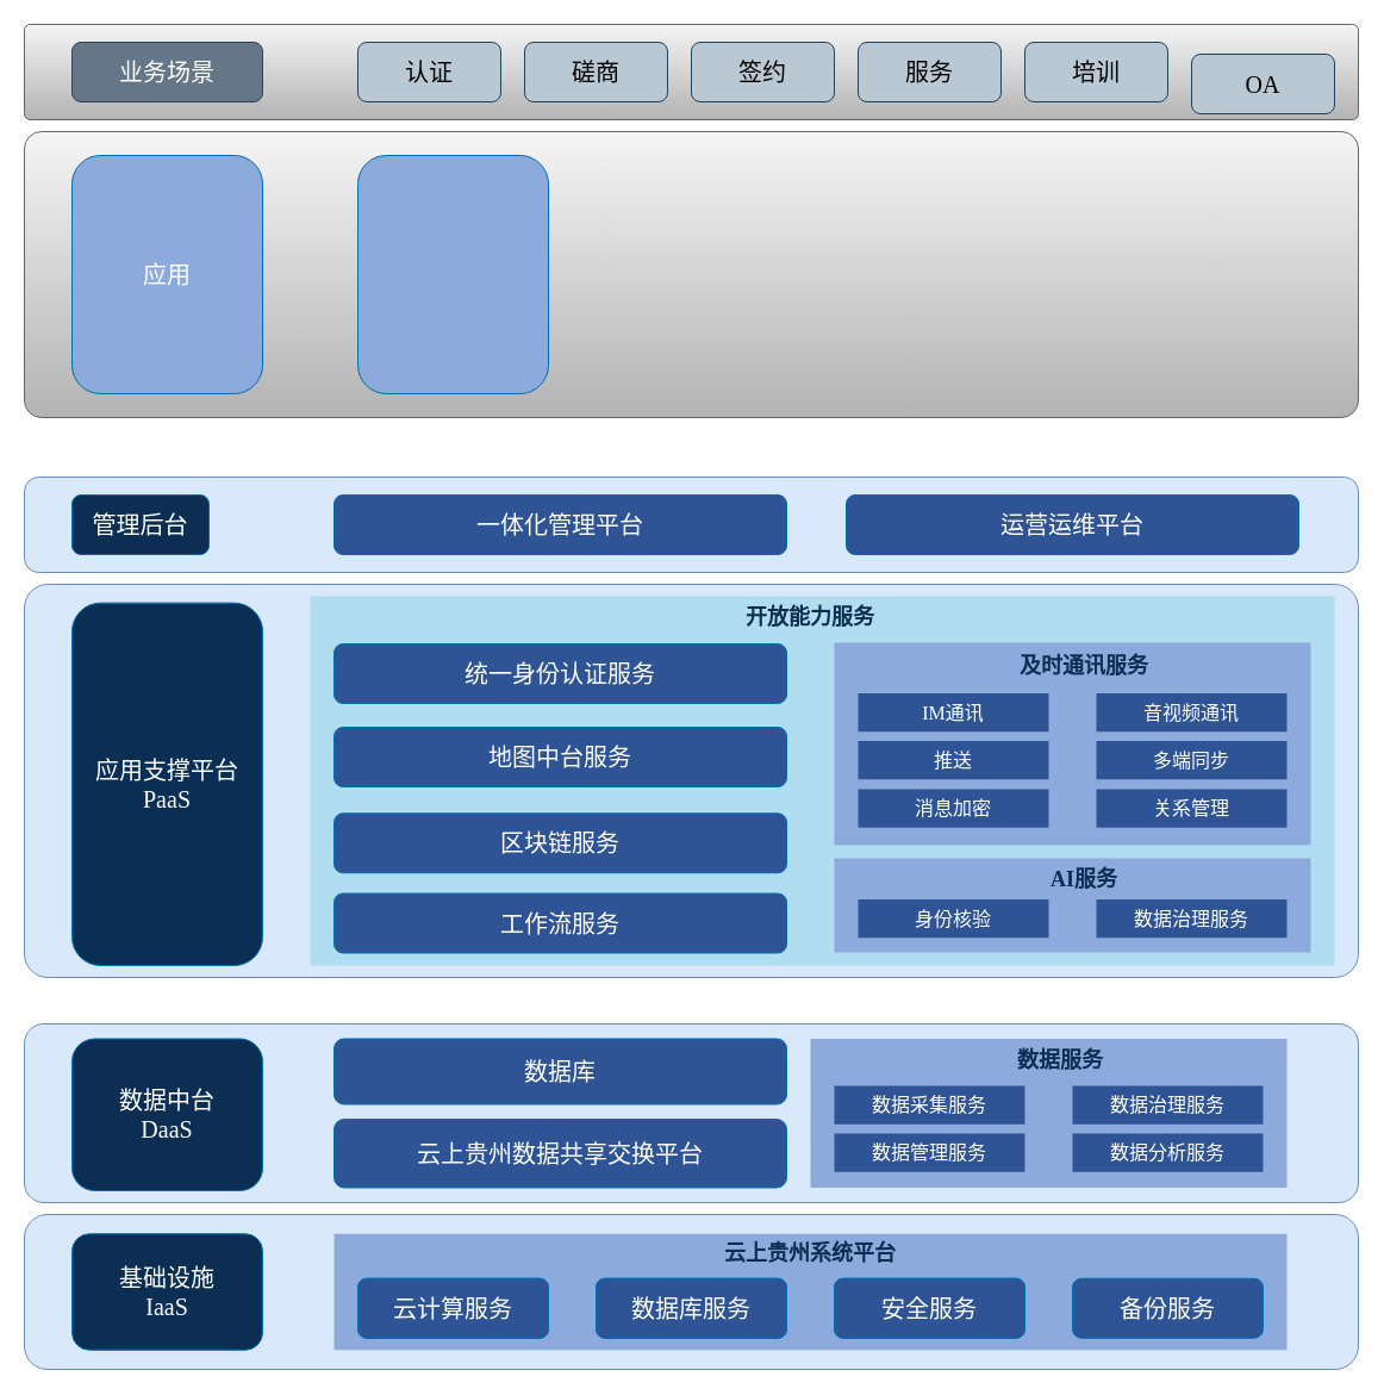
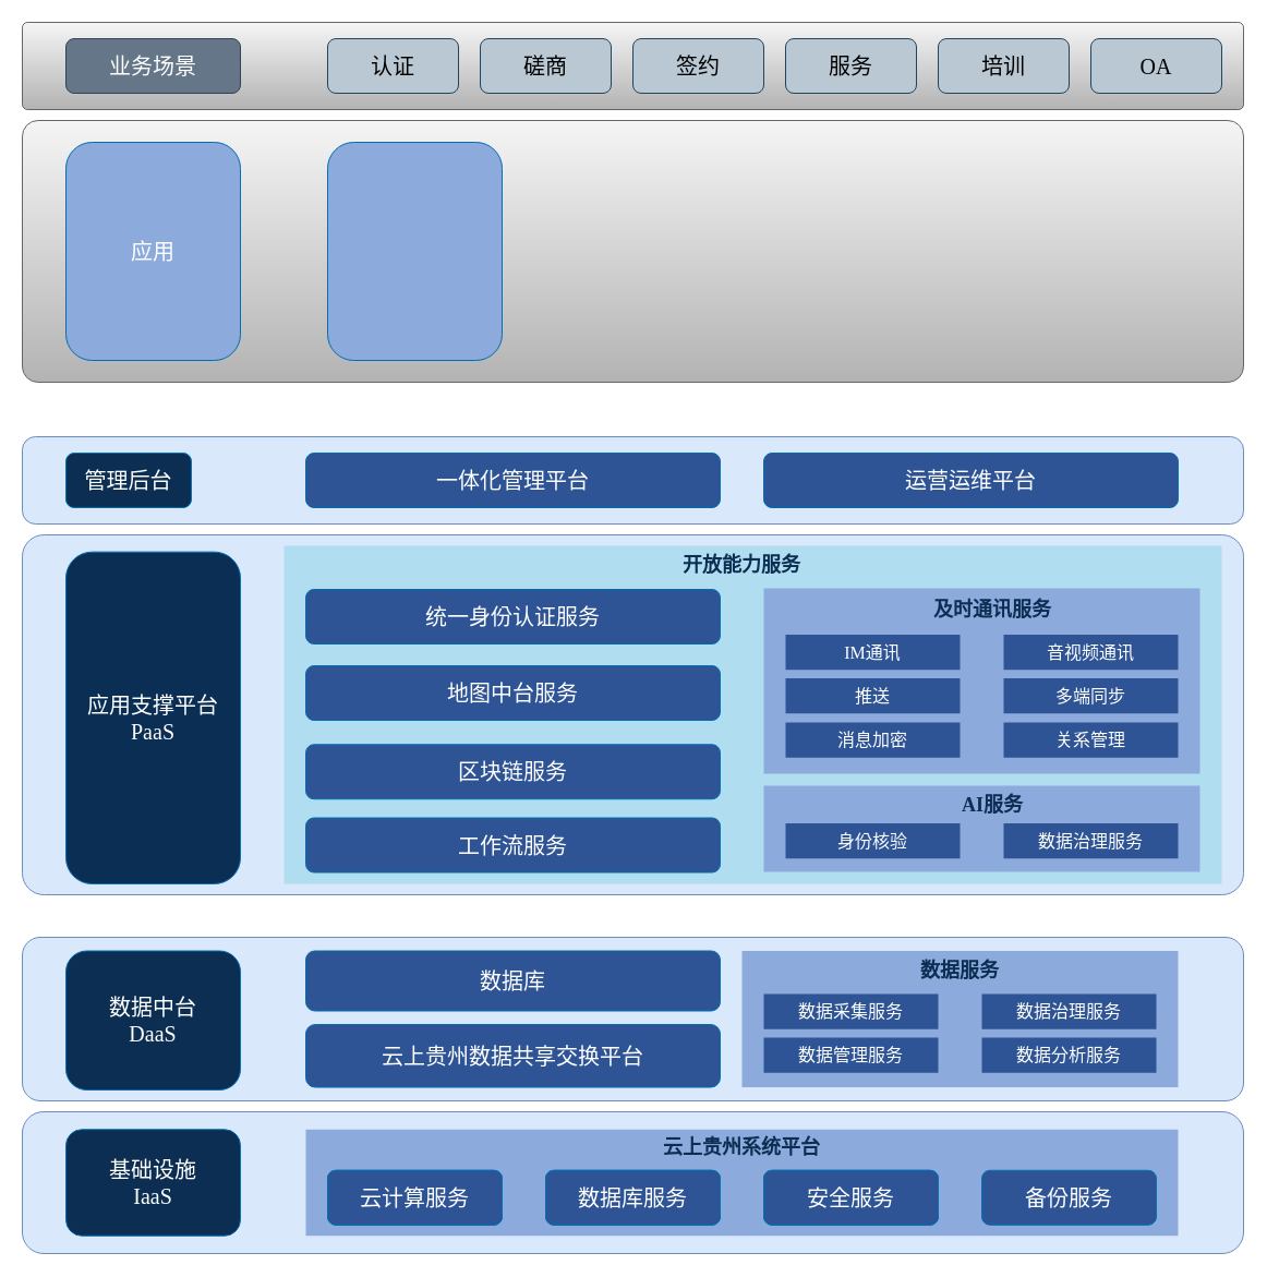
  <mxCell id="0" />
  <mxCell id="1" parent="0" />
  <mxCell id="2" value="" style="rounded=1;whiteSpace=wrap;html=1;fillColor=#f5f5f5;strokeColor=#666666;gradientColor=#b3b3b3;arcSize=6;" parent="1" vertex="1"><mxGeometry x="20" y="20" width="1120" height="80" as="geometry" /></mxCell>
  <mxCell id="3" value="业务场景" style="rounded=1;whiteSpace=wrap;html=1;fillColor=#647687;fontColor=#ffffff;strokeColor=#314354;fontSize=20;fontFamily=黑体;" parent="1" vertex="1"><mxGeometry x="60" y="35" width="160" height="50" as="geometry" /></mxCell>
  <mxCell id="4" value="服务" style="rounded=1;whiteSpace=wrap;html=1;fillColor=#bac8d3;strokeColor=#23445d;fontSize=20;fontFamily=黑体;" parent="1" vertex="1"><mxGeometry x="720" y="35" width="120" height="50" as="geometry" /></mxCell>
  <mxCell id="5" value="" style="rounded=1;whiteSpace=wrap;html=1;fillColor=#dae8fc;strokeColor=#6c8ebf;" parent="1" vertex="1"><mxGeometry x="20" y="400" width="1120" height="80" as="geometry" /></mxCell>
  <mxCell id="6" value="管理后台" style="rounded=1;whiteSpace=wrap;html=1;fillColor=#0B2E52;fontColor=#ffffff;strokeColor=#006EAF;fontSize=20;fontFamily=黑体;" parent="1" vertex="1"><mxGeometry x="60" y="415" width="115" height="50" as="geometry" /></mxCell>
  <mxCell id="7" value="一体化管理平台" style="rounded=1;whiteSpace=wrap;html=1;fillColor=#2E5496;fontColor=#ffffff;strokeColor=#006EAF;fontSize=20;fontFamily=黑体;" parent="1" vertex="1"><mxGeometry x="280" y="415" width="380" height="50" as="geometry" /></mxCell>
- <mxCell id="8" value="运营运维平台" style="rounded=1;whiteSpace=wrap;html=1;fillColor=#2E5496;fontColor=#ffffff;strokeColor=#006EAF;fontSize=20;fontFamily=黑体;" parent="1" vertex="1"><mxGeometry x="710" y="415" width="380" height="50" as="geometry" /></mxCell>
+ <mxCell id="8" value="运营运维平台" style="rounded=1;whiteSpace=wrap;html=1;fillColor=#2E5496;fontColor=#ffffff;strokeColor=#006EAF;fontSize=20;fontFamily=黑体;" parent="1" vertex="1"><mxGeometry x="700" y="415" width="380" height="50" as="geometry" /></mxCell>
  <mxCell id="9" value="" style="rounded=1;whiteSpace=wrap;html=1;fillColor=#dae8fc;strokeColor=#6c8ebf;" parent="1" vertex="1"><mxGeometry x="20" y="1019" width="1120" height="130" as="geometry" /></mxCell>
  <mxCell id="10" value="基础设施&lt;br&gt;IaaS" style="rounded=1;whiteSpace=wrap;html=1;fillColor=#0B2E52;fontColor=#ffffff;strokeColor=#006EAF;fontSize=20;fontFamily=黑体;" parent="1" vertex="1"><mxGeometry x="60" y="1035.25" width="160" height="97.5" as="geometry" /></mxCell>
  <mxCell id="11" value="" style="rounded=1;whiteSpace=wrap;html=1;fillColor=#f5f5f5;strokeColor=#666666;gradientColor=#b3b3b3;arcSize=6;" parent="1" vertex="1"><mxGeometry x="20" y="110" width="1120" height="240" as="geometry" /></mxCell>
  <mxCell id="12" value="应用" style="rounded=1;whiteSpace=wrap;html=1;fillColor=#8CAADC;fontColor=#ffffff;strokeColor=#006EAF;fontSize=20;fontFamily=黑体;" parent="1" vertex="1"><mxGeometry x="60" y="130" width="160" height="200" as="geometry" /></mxCell>
  <mxCell id="13" value="" style="rounded=1;whiteSpace=wrap;html=1;fillColor=#8CAADC;fontColor=#ffffff;strokeColor=#006EAF;fontSize=20;fontFamily=黑体;" parent="1" vertex="1"><mxGeometry x="300" y="130" width="160" height="200" as="geometry" /></mxCell>
  <mxCell id="14" value="认证" style="rounded=1;whiteSpace=wrap;html=1;fillColor=#bac8d3;strokeColor=#23445d;fontSize=20;fontFamily=黑体;" parent="1" vertex="1"><mxGeometry x="300" y="35" width="120" height="50" as="geometry" /></mxCell>
  <mxCell id="15" value="磋商" style="rounded=1;whiteSpace=wrap;html=1;fillColor=#bac8d3;strokeColor=#23445d;fontSize=20;fontFamily=黑体;" parent="1" vertex="1"><mxGeometry x="440" y="35" width="120" height="50" as="geometry" /></mxCell>
  <mxCell id="16" value="签约" style="rounded=1;whiteSpace=wrap;html=1;fillColor=#bac8d3;strokeColor=#23445d;fontSize=20;fontFamily=黑体;" parent="1" vertex="1"><mxGeometry x="580" y="35" width="120" height="50" as="geometry" /></mxCell>
  <mxCell id="17" value="培训" style="rounded=1;whiteSpace=wrap;html=1;fillColor=#bac8d3;strokeColor=#23445d;fontSize=20;fontFamily=黑体;" parent="1" vertex="1"><mxGeometry x="860" y="35" width="120" height="50" as="geometry" /></mxCell>
- <mxCell id="18" value="OA" style="rounded=1;whiteSpace=wrap;html=1;fillColor=#bac8d3;strokeColor=#23445d;fontSize=20;fontFamily=黑体;" parent="1" vertex="1"><mxGeometry x="1000" y="45" width="120" height="50" as="geometry" /></mxCell>
+ <mxCell id="18" value="OA" style="rounded=1;whiteSpace=wrap;html=1;fillColor=#bac8d3;strokeColor=#23445d;fontSize=20;fontFamily=黑体;" parent="1" vertex="1"><mxGeometry x="1000" y="35" width="120" height="50" as="geometry" /></mxCell>
  <mxCell id="19" value="" style="rounded=0;whiteSpace=wrap;html=1;fontSize=20;fillColor=#8CAADC;fontColor=#FFFFFF;strokeColor=none;" parent="1" vertex="1"><mxGeometry x="280" y="1035.25" width="800" height="97.5" as="geometry" /></mxCell>
  <mxCell id="20" value="云计算服务" style="rounded=1;whiteSpace=wrap;html=1;fillColor=#0B2E52;fontColor=#ffffff;strokeColor=#006EAF;fontSize=20;fontFamily=黑体;" parent="1" vertex="1"><mxGeometry x="300" y="1072.75" width="160" height="50" as="geometry" /></mxCell>
  <mxCell id="21" value="数据库服务" style="rounded=1;whiteSpace=wrap;html=1;fillColor=#0B2E52;fontColor=#ffffff;strokeColor=#006EAF;fontSize=20;fontFamily=黑体;" parent="1" vertex="1"><mxGeometry x="500" y="1072.75" width="160" height="50" as="geometry" /></mxCell>
  <mxCell id="22" value="安全服务" style="rounded=1;whiteSpace=wrap;html=1;fillColor=#0B2E52;fontColor=#ffffff;strokeColor=#006EAF;fontSize=20;fontFamily=黑体;" parent="1" vertex="1"><mxGeometry x="700" y="1072.75" width="160" height="50" as="geometry" /></mxCell>
  <mxCell id="23" value="备份服务" style="rounded=1;whiteSpace=wrap;html=1;fillColor=#2E5496;fontColor=#ffffff;strokeColor=#006EAF;fontSize=20;fontFamily=黑体;" parent="1" vertex="1"><mxGeometry x="900" y="1072.75" width="160" height="50" as="geometry" /></mxCell>
  <mxCell id="24" value="云上贵州系统平台" style="text;html=1;strokeColor=none;fillColor=none;align=center;verticalAlign=middle;whiteSpace=wrap;rounded=1;fontSize=18;fontColor=#0B2E52;fontFamily=黑体;arcSize=0;fontStyle=1" parent="1" vertex="1"><mxGeometry x="280" y="1037.25" width="800" height="30" as="geometry" /></mxCell>
  <mxCell id="25" value="云计算服务" style="rounded=1;whiteSpace=wrap;html=1;fillColor=#2E5496;fontColor=#ffffff;strokeColor=#006EAF;fontSize=20;fontFamily=黑体;" parent="1" vertex="1"><mxGeometry x="300" y="1072.75" width="160" height="50" as="geometry" /></mxCell>
  <mxCell id="26" value="数据库服务" style="rounded=1;whiteSpace=wrap;html=1;fillColor=#2E5496;fontColor=#ffffff;strokeColor=#006EAF;fontSize=20;fontFamily=黑体;" parent="1" vertex="1"><mxGeometry x="500" y="1072.75" width="160" height="50" as="geometry" /></mxCell>
  <mxCell id="27" value="安全服务" style="rounded=1;whiteSpace=wrap;html=1;fillColor=#2E5496;fontColor=#ffffff;strokeColor=#006EAF;fontSize=20;fontFamily=黑体;" parent="1" vertex="1"><mxGeometry x="700" y="1072.75" width="160" height="50" as="geometry" /></mxCell>
  <mxCell id="28" value="" style="rounded=1;whiteSpace=wrap;html=1;fillColor=#dae8fc;strokeColor=#6c8ebf;arcSize=11;" parent="1" vertex="1"><mxGeometry x="20" y="859" width="1120" height="150" as="geometry" /></mxCell>
  <mxCell id="29" value="数据中台&lt;br&gt;DaaS" style="rounded=1;whiteSpace=wrap;html=1;fillColor=#0B2E52;fontColor=#ffffff;strokeColor=#006EAF;fontSize=20;fontFamily=黑体;" parent="1" vertex="1"><mxGeometry x="60" y="871.5" width="160" height="127.5" as="geometry" /></mxCell>
  <mxCell id="30" value="数据库" style="rounded=1;whiteSpace=wrap;html=1;fillColor=#2E5496;fontColor=#ffffff;strokeColor=#006EAF;fontSize=20;fontFamily=黑体;" parent="1" vertex="1"><mxGeometry x="280" y="871.5" width="380" height="55" as="geometry" /></mxCell>
  <mxCell id="31" value="云上贵州数据共享交换平台" style="rounded=1;whiteSpace=wrap;html=1;fillColor=#2E5496;fontColor=#ffffff;strokeColor=#006EAF;fontSize=20;fontFamily=黑体;" parent="1" vertex="1"><mxGeometry x="280" y="939" width="380" height="57.5" as="geometry" /></mxCell>
  <mxCell id="32" value="" style="rounded=0;whiteSpace=wrap;html=1;fillColor=#8CAADC;fontColor=#FFFFFF;strokeColor=none;fontSize=20;fontFamily=Helvetica;align=center;" parent="1" vertex="1"><mxGeometry x="680" y="871.5" width="400" height="125" as="geometry" /></mxCell>
- <mxCell id="33" value="数据服务" style="text;html=1;strokeColor=none;fillColor=none;align=center;verticalAlign=middle;whiteSpace=wrap;rounded=1;fontSize=18;fontColor=#0B2E52;fontFamily=黑体;arcSize=0;fontStyle=1" parent="1" vertex="1"><mxGeometry x="700" y="875" width="380" height="30" as="geometry" /></mxCell>
+ <mxCell id="33" value="数据服务" style="text;html=1;strokeColor=none;fillColor=none;align=center;verticalAlign=middle;whiteSpace=wrap;rounded=1;fontSize=18;fontColor=#0B2E52;fontFamily=黑体;arcSize=0;fontStyle=1" parent="1" vertex="1"><mxGeometry x="690" y="875" width="380" height="30" as="geometry" /></mxCell>
  <mxCell id="34" value="数据采集服务" style="rounded=0;whiteSpace=wrap;html=1;fontFamily=黑体;fontSize=16;fontColor=#FFFFFF;fillColor=#2E5496;strokeColor=none;" parent="1" vertex="1"><mxGeometry x="700" y="911" width="160" height="32.25" as="geometry" /></mxCell>
  <mxCell id="35" value="数据治理服务" style="rounded=0;whiteSpace=wrap;html=1;fontFamily=黑体;fontSize=16;fontColor=#FFFFFF;fillColor=#2E5496;strokeColor=none;" parent="1" vertex="1"><mxGeometry x="900" y="911" width="160" height="32.25" as="geometry" /></mxCell>
  <mxCell id="36" value="数据管理服务" style="rounded=0;whiteSpace=wrap;html=1;fontFamily=黑体;fontSize=16;fontColor=#FFFFFF;fillColor=#2E5496;strokeColor=none;" parent="1" vertex="1"><mxGeometry x="700" y="951" width="160" height="32.25" as="geometry" /></mxCell>
  <mxCell id="37" value="数据分析服务" style="rounded=0;whiteSpace=wrap;html=1;fontFamily=黑体;fontSize=16;fontColor=#FFFFFF;fillColor=#2E5496;strokeColor=none;" parent="1" vertex="1"><mxGeometry x="900" y="951" width="160" height="32.25" as="geometry" /></mxCell>
  <mxCell id="38" value="" style="rounded=1;whiteSpace=wrap;html=1;fillColor=#dae8fc;strokeColor=#6c8ebf;arcSize=6;" parent="1" vertex="1"><mxGeometry x="20" y="490" width="1120" height="330" as="geometry" /></mxCell>
  <mxCell id="39" value="应用支撑平台&lt;br&gt;PaaS" style="rounded=1;whiteSpace=wrap;html=1;fillColor=#0B2F54;fontColor=#ffffff;strokeColor=#006EAF;fontSize=20;fontFamily=黑体;" parent="1" vertex="1"><mxGeometry x="60" y="505.63" width="160" height="304.37" as="geometry" /></mxCell>
  <mxCell id="40" value="" style="rounded=0;whiteSpace=wrap;html=1;fillColor=#b1ddf0;strokeColor=none;fontSize=20;fontFamily=Helvetica;align=center;" parent="1" vertex="1"><mxGeometry x="260" y="500" width="860" height="310" as="geometry" /></mxCell>
  <mxCell id="41" value="地图中台服务" style="rounded=1;whiteSpace=wrap;html=1;fillColor=#2E5496;fontColor=#ffffff;strokeColor=#006EAF;fontSize=20;fontFamily=黑体;" parent="1" vertex="1"><mxGeometry x="280" y="610" width="380" height="50" as="geometry" /></mxCell>
  <mxCell id="42" value="统一身份认证服务" style="rounded=1;whiteSpace=wrap;html=1;fillColor=#2E5496;fontColor=#ffffff;strokeColor=#006EAF;fontSize=20;fontFamily=黑体;" parent="1" vertex="1"><mxGeometry x="280" y="540" width="380" height="50" as="geometry" /></mxCell>
  <mxCell id="43" value="区块链服务" style="rounded=1;whiteSpace=wrap;html=1;fillColor=#2E5496;fontColor=#ffffff;strokeColor=#006EAF;fontSize=20;fontFamily=黑体;" parent="1" vertex="1"><mxGeometry x="280" y="682.25" width="380" height="50" as="geometry" /></mxCell>
  <mxCell id="44" value="" style="rounded=0;whiteSpace=wrap;html=1;fillColor=#8CAADC;fontColor=#FFFFFF;strokeColor=none;fontSize=20;fontFamily=Helvetica;align=center;" parent="1" vertex="1"><mxGeometry x="700" y="539" width="400" height="170" as="geometry" /></mxCell>
  <mxCell id="45" value="及时通讯服务" style="text;html=1;strokeColor=none;fillColor=none;align=center;verticalAlign=middle;whiteSpace=wrap;rounded=1;fontSize=18;fontColor=#0B2E52;fontFamily=黑体;arcSize=0;fontStyle=1" parent="1" vertex="1"><mxGeometry x="720" y="543.5" width="380" height="30" as="geometry" /></mxCell>
  <mxCell id="46" value="IM通讯" style="rounded=0;whiteSpace=wrap;html=1;fontFamily=黑体;fontSize=16;fontColor=#FFFFFF;fillColor=#2E5496;strokeColor=none;" parent="1" vertex="1"><mxGeometry x="720" y="581.5" width="160" height="32.25" as="geometry" /></mxCell>
  <mxCell id="47" value="音视频通讯" style="rounded=0;whiteSpace=wrap;html=1;fontFamily=黑体;fontSize=16;fontColor=#FFFFFF;fillColor=#2E5496;strokeColor=none;" parent="1" vertex="1"><mxGeometry x="920" y="581.5" width="160" height="32.25" as="geometry" /></mxCell>
  <mxCell id="48" value="推送" style="rounded=0;whiteSpace=wrap;html=1;fontFamily=黑体;fontSize=16;fontColor=#FFFFFF;fillColor=#2E5496;strokeColor=none;" parent="1" vertex="1"><mxGeometry x="720" y="621.5" width="160" height="32.25" as="geometry" /></mxCell>
  <mxCell id="49" value="多端同步" style="rounded=0;whiteSpace=wrap;html=1;fontFamily=黑体;fontSize=16;fontColor=#FFFFFF;fillColor=#2E5496;strokeColor=none;" parent="1" vertex="1"><mxGeometry x="920" y="621.5" width="160" height="32.25" as="geometry" /></mxCell>
  <mxCell id="50" value="" style="rounded=0;whiteSpace=wrap;html=1;fillColor=#8CAADC;fontColor=#FFFFFF;strokeColor=none;fontSize=20;fontFamily=Helvetica;align=center;" parent="1" vertex="1"><mxGeometry x="700" y="720" width="400" height="79" as="geometry" /></mxCell>
  <mxCell id="51" value="AI服务" style="text;html=1;strokeColor=none;fillColor=none;align=center;verticalAlign=middle;whiteSpace=wrap;rounded=1;fontSize=18;fontColor=#0B2E52;fontFamily=黑体;arcSize=0;fontStyle=1" parent="1" vertex="1"><mxGeometry x="720" y="722.5" width="380" height="30" as="geometry" /></mxCell>
  <mxCell id="52" value="身份核验" style="rounded=0;whiteSpace=wrap;html=1;fontFamily=黑体;fontSize=16;fontColor=#FFFFFF;fillColor=#2E5496;strokeColor=none;" parent="1" vertex="1"><mxGeometry x="720" y="754.5" width="160" height="32.25" as="geometry" /></mxCell>
  <mxCell id="53" value="数据治理服务" style="rounded=0;whiteSpace=wrap;html=1;fontFamily=黑体;fontSize=16;fontColor=#FFFFFF;fillColor=#2E5496;strokeColor=none;" parent="1" vertex="1"><mxGeometry x="920" y="754.5" width="160" height="32.25" as="geometry" /></mxCell>
  <mxCell id="54" value="工作流服务" style="rounded=1;whiteSpace=wrap;html=1;fillColor=#2E5496;fontColor=#ffffff;strokeColor=#006EAF;fontSize=20;fontFamily=黑体;" parent="1" vertex="1"><mxGeometry x="280" y="749.5" width="380" height="50" as="geometry" /></mxCell>
  <mxCell id="55" value="消息加密" style="rounded=0;whiteSpace=wrap;html=1;fontFamily=黑体;fontSize=16;fontColor=#FFFFFF;fillColor=#2E5496;strokeColor=none;" parent="1" vertex="1"><mxGeometry x="720" y="662" width="160" height="32.25" as="geometry" /></mxCell>
  <mxCell id="56" value="关系管理" style="rounded=0;whiteSpace=wrap;html=1;fontFamily=黑体;fontSize=16;fontColor=#FFFFFF;fillColor=#2E5496;strokeColor=none;" parent="1" vertex="1"><mxGeometry x="920" y="662" width="160" height="32.25" as="geometry" /></mxCell>
  <mxCell id="57" value="开放能力服务" style="text;html=1;strokeColor=none;fillColor=none;align=center;verticalAlign=middle;whiteSpace=wrap;rounded=1;fontSize=18;fontColor=#0B2E52;fontFamily=黑体;arcSize=0;fontStyle=1" parent="1" vertex="1"><mxGeometry x="490" y="502.63" width="380" height="30" as="geometry" /></mxCell>
